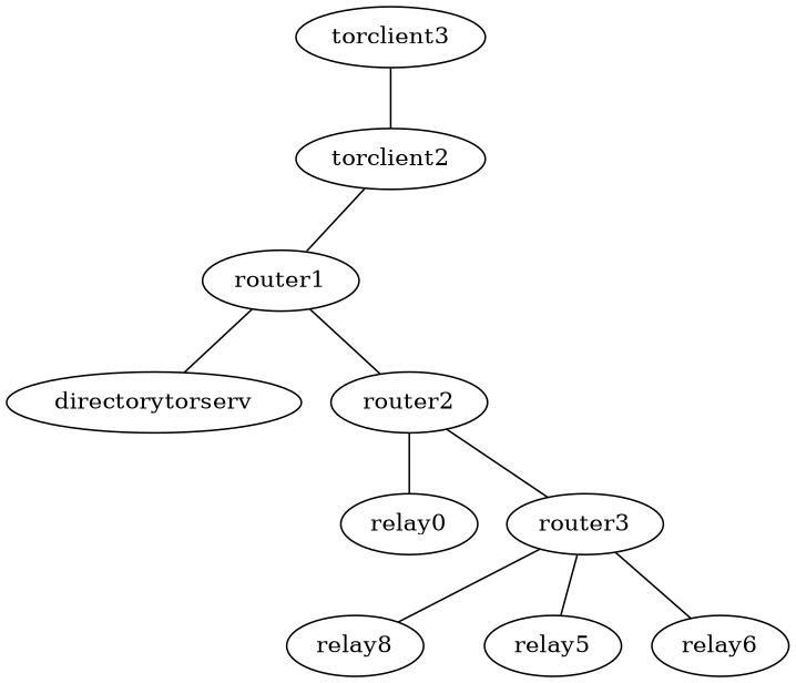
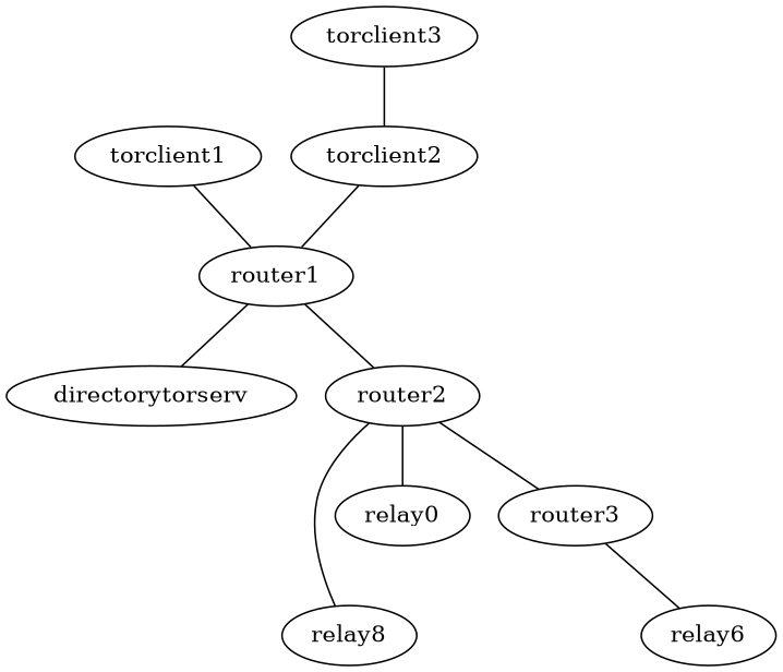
  graph {
    edge [prefix="122.42.1" zone=A]
+   torclient1
    router1
    directorytorserv
    router2
    n5 [label=relay8]
    n6 [label=relay0]
    router3
    torclient2
    torclient3
-   relay5
    relay6
+   torclient1 -- router1
    router1 -- directorytorserv [prefix="122.42.2" zone=B]
    router1 -- router2 [prefix="122.43.4" zone=D]
-   router3 -- n5 [prefix="122.43.5" zone=E]
+   router2 -- n5 [prefix="122.43.5" zone=E]
    router2 -- n6 [prefix="122.43.5" zone=E]
    router2 -- router3 [prefix="110.40.1" zone=F]
-   router3 -- relay5 [prefix="110.40.2" zone=G]
    router3 -- relay6 [prefix="110.40.2" zone=G]
    torclient2 -- router1
    torclient3 -- torclient2
  }
